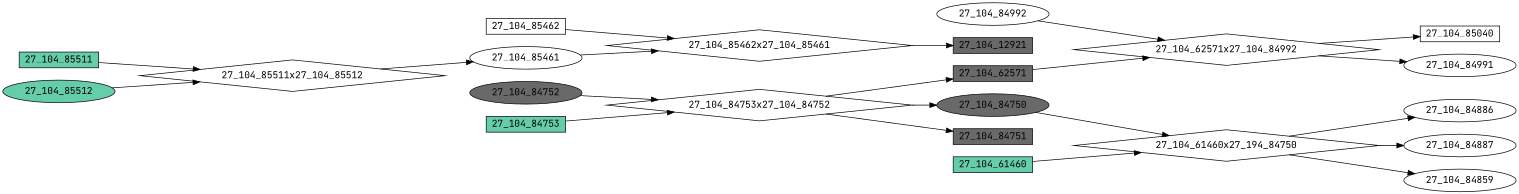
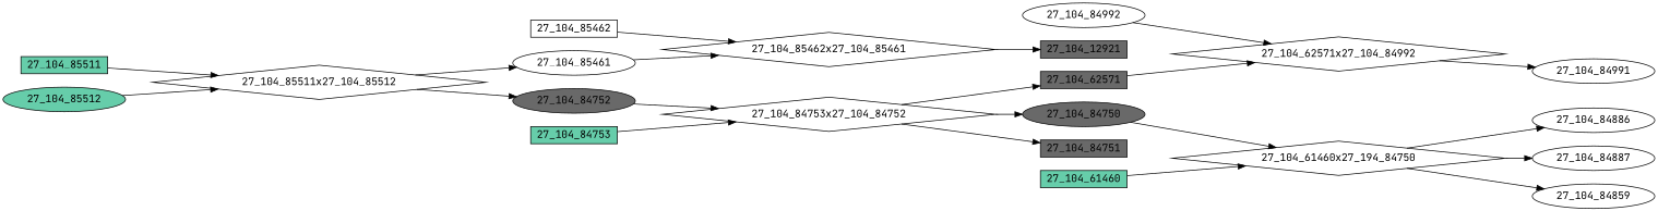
  digraph {
    fontname="JetBrains Mono"
    rankdir=LR
    node [fillcolor=white fontcolor=black fontname="JetBrains Mono" regular=0 shape=ellipse style=filled]
    edge [fontname="JetBrains Mono"]
    "27_104_62571" [fillcolor=dimgrey height=0.3 shape=box width=0.5]
    "27_104_62571x27_104_84992" [height=.1 shape=diamond width=.1 fillcolor="" fontcolor="" regular="" style=""]
    "27_104_84991" [height=0.3 width=0.5]
-   "27_104_85040" [height=0.3 shape=box width=0.5]
    "27_104_84753x27_104_84752" [height=.1 shape=diamond width=.1 fillcolor="" fontcolor="" regular="" style=""]
    "27_104_84751" [fillcolor=dimgrey height=0.3 shape=box width=0.5]
    "27_104_84750" [fillcolor=dimgrey height=0.3 width=0.5]
    n8 [height=.1 label="27_104_61460x27_194_84750" shape=diamond width=.1 fillcolor="" fontcolor="" regular="" style=""]
    "27_104_84859" [height=0.3 width=0.5]
    "27_104_84886" [height=0.3 width=0.5]
    "27_104_84887" [height=0.3 width=0.5]
    "27_104_12921" [fillcolor=dimgrey height=0.3 shape=box width=0.5]
    "27_104_85462x27_104_85461" [height=.1 shape=diamond width=.1 fillcolor="" fontcolor="" regular="" style=""]
    "27_104_84992" [height=0.3 width=0.5]
    "27_104_61460" [fillcolor=aquamarine3 height=0.3 shape=box width=0.5]
    "27_104_84752" [fillcolor=dimgrey height=0.3 width=0.5]
    "27_104_85511x27_104_85512" [height=.1 shape=diamond width=.1 fillcolor="" fontcolor="" regular="" style=""]
    "27_104_85461" [height=0.3 width=0.5]
    "27_104_84753" [fillcolor=aquamarine3 height=0.3 shape=box width=0.5]
    "27_104_85462" [height=0.3 shape=box width=0.5]
    "27_104_85511" [fillcolor=aquamarine3 height=0.3 shape=box width=0.5]
    "27_104_85512" [fillcolor=aquamarine3 height=0.3 width=0.5]
    "27_104_62571" -> "27_104_62571x27_104_84992"
    "27_104_62571x27_104_84992" -> "27_104_84991"
-   "27_104_62571x27_104_84992" -> "27_104_85040"
    "27_104_84753x27_104_84752" -> "27_104_62571"
    "27_104_84753x27_104_84752" -> "27_104_84751"
    "27_104_84753x27_104_84752" -> "27_104_84750"
    "27_104_84750" -> n8
    n8 -> "27_104_84859"
    n8 -> "27_104_84886"
    n8 -> "27_104_84887"
    "27_104_85462x27_104_85461" -> "27_104_12921"
    "27_104_84992" -> "27_104_62571x27_104_84992"
    "27_104_61460" -> n8
    "27_104_84752" -> "27_104_84753x27_104_84752"
+   "27_104_85511x27_104_85512" -> "27_104_84752"
    "27_104_85511x27_104_85512" -> "27_104_85461"
    "27_104_85461" -> "27_104_85462x27_104_85461"
    "27_104_84753" -> "27_104_84753x27_104_84752"
    "27_104_85462" -> "27_104_85462x27_104_85461"
    "27_104_85511" -> "27_104_85511x27_104_85512"
    "27_104_85512" -> "27_104_85511x27_104_85512"
  }
